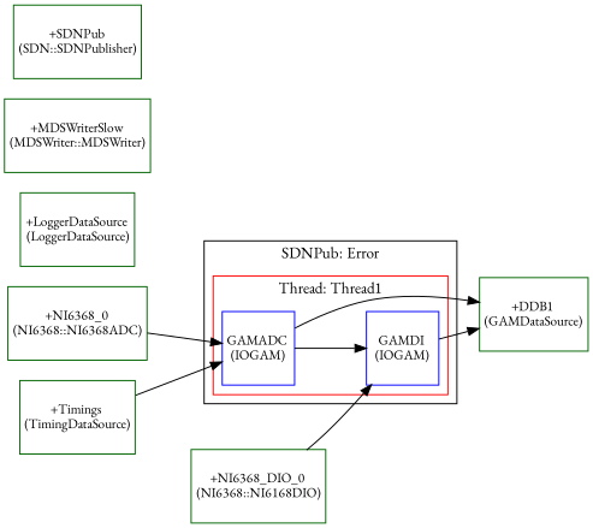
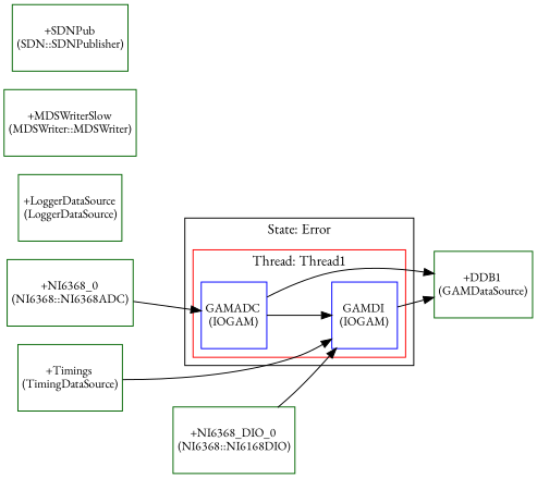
  digraph {
    concentrate=true
    fontname="EB Garamond"
    rankdir=LR
    node [color=darkgreen fillcolor=white fontname="EB Garamond" margin=0 shape=record style=filled]
    edge [fontname="EB Garamond"]
    n1 [color=blue label=<<TABLE border="0" cellborder="0"><TR><TD width="60" height="60"><font point-size="12">GAMADC <BR/>(IOGAM)</font></TD></TR></TABLE>>]
    n2 [color=blue label=<<TABLE border="0" cellborder="0"><TR><TD width="60" height="60"><font point-size="12">GAMDI <BR/>(IOGAM)</font></TD></TR></TABLE>>]
    n3 [label=<<TABLE border="0" cellborder="0"><TR><TD width="60" height="60"><font point-size="12">+DDB1 <BR/>(GAMDataSource)</font></TD></TR></TABLE>>]
    n4 [label=<<TABLE border="0" cellborder="0"><TR><TD width="60" height="60"><font point-size="12">+LoggerDataSource <BR/>(LoggerDataSource)</font></TD></TR></TABLE>>]
    n5 [label=<<TABLE border="0" cellborder="0"><TR><TD width="60" height="60"><font point-size="12">+Timings <BR/>(TimingDataSource)</font></TD></TR></TABLE>>]
    n6 [label=<<TABLE border="0" cellborder="0"><TR><TD width="60" height="60"><font point-size="12">+NI6368_0 <BR/>(NI6368::NI6368ADC)</font></TD></TR></TABLE>>]
    n7 [label=<<TABLE border="0" cellborder="0"><TR><TD width="60" height="60"><font point-size="12">+NI6368_DIO_0 <BR/>(NI6368::NI6168DIO)</font></TD></TR></TABLE>>]
    n8 [label=<<TABLE border="0" cellborder="0"><TR><TD width="60" height="60"><font point-size="12">+MDSWriterSlow <BR/>(MDSWriter::MDSWriter)</font></TD></TR></TABLE>>]
    n9 [label=<<TABLE border="0" cellborder="0"><TR><TD width="60" height="60"><font point-size="12">+SDNPub <BR/>(SDN::SDNPublisher)</font></TD></TR></TABLE>>]
    subgraph cluster_1 {
-     label="SDNPub: Error"
+     label="State: Error"
      subgraph cluster_2 {
        color=red
        label="Thread: Thread1"
        n1
        n2
      }
    }
    n1 -> n2
    n1 -> n3
    n2 -> n3
-   n5 -> n1
+   n5 -> n2
    n6 -> n1
    n7 -> n2
  }
